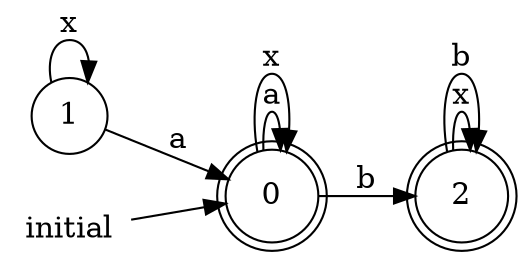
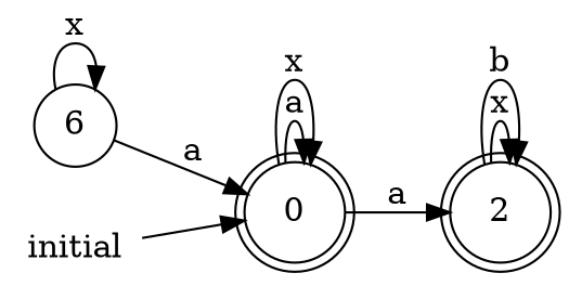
  digraph {
    rankdir=LR
    node [shape=doublecircle]
    0
    2
-   1 [shape=circle]
+   1 [shape=circle label=6]
    initial [shape=plaintext]
    0 -> 0 [label=a]
    0 -> 0 [label=x]
-   0 -> 2 [label=b]
+   0 -> 2 [label=a]
    2 -> 2 [label=x]
    2 -> 2 [label=b]
    1 -> 0 [label=a]
    1 -> 1 [label=x]
    initial -> 0
  }
